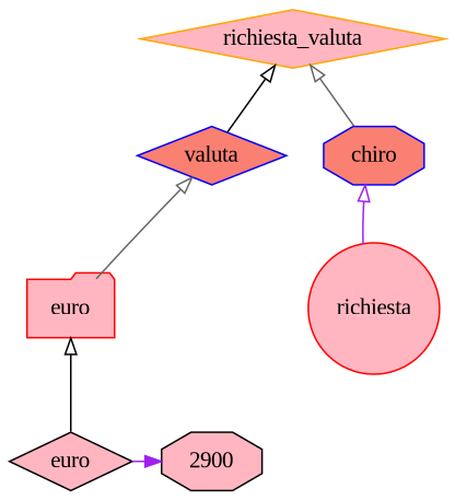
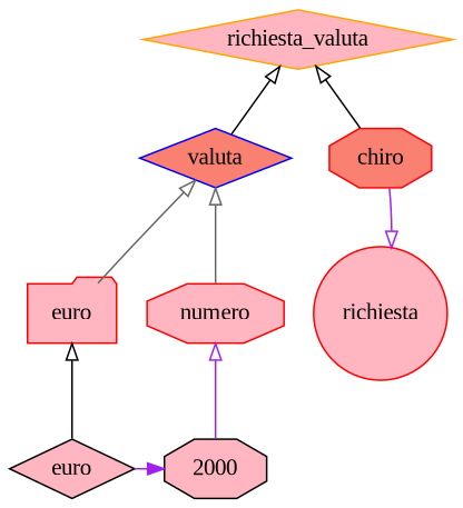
  digraph {
    fontname="Liberation Serif"
    rankdir=BT
    node [fillcolor=lightpink fontname="Liberation Serif" shape=octagon style=filled color=red]
    edge [arrowhead=empty color=purple fontname="Liberation Serif"]
-   n1 [label=2900 color=""]
+   n1 [label=2000 color=""]
    n2 [label=euro shape=diamond color=""]
+   n3 [label=numero]
    n4 [label=richiesta shape=circle]
    n5 [label=euro shape=folder]
-   n6 [color=blue fillcolor=salmon label=chiro]
+   n6 [fillcolor=salmon label=chiro]
    n7 [color=blue fillcolor=salmon label=valuta shape=diamond]
    n8 [color=orange label=richiesta_valuta shape=diamond]
    subgraph sub_1 {
      rank=source
      n1
      n2
    }
    subgraph sub_2 {
      rank=same
+     n3
      n4
      n5
    }
    subgraph sub_3 {
      rank=same
      n6
      n7
    }
    subgraph sub_4 {
      rank=same
    }
    subgraph sub_5 {
      rank=same
      n8
    }
+   n1 -> n3
    n2 -> n1 [arrowhead=normal]
    n2 -> n5 [color=black]
-   n4 -> n6
+   n3 -> n7 [color=gray40]
+   n6 -> n4
    n5 -> n7 [color=gray40]
-   n6 -> n8 [color=gray40]
+   n6 -> n8 [color=black]
    n7 -> n8 [color=black]
  }
